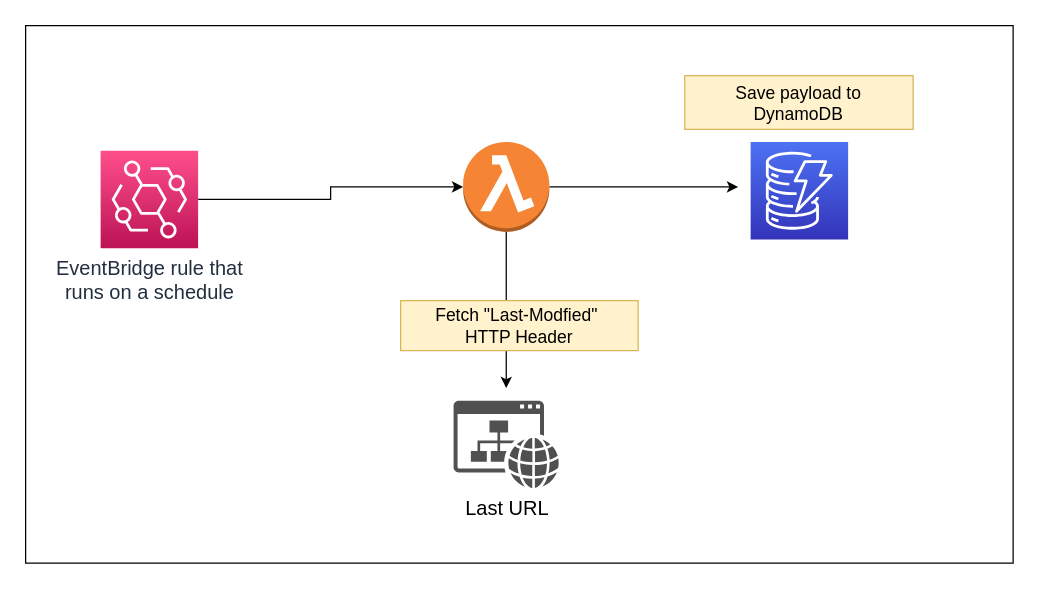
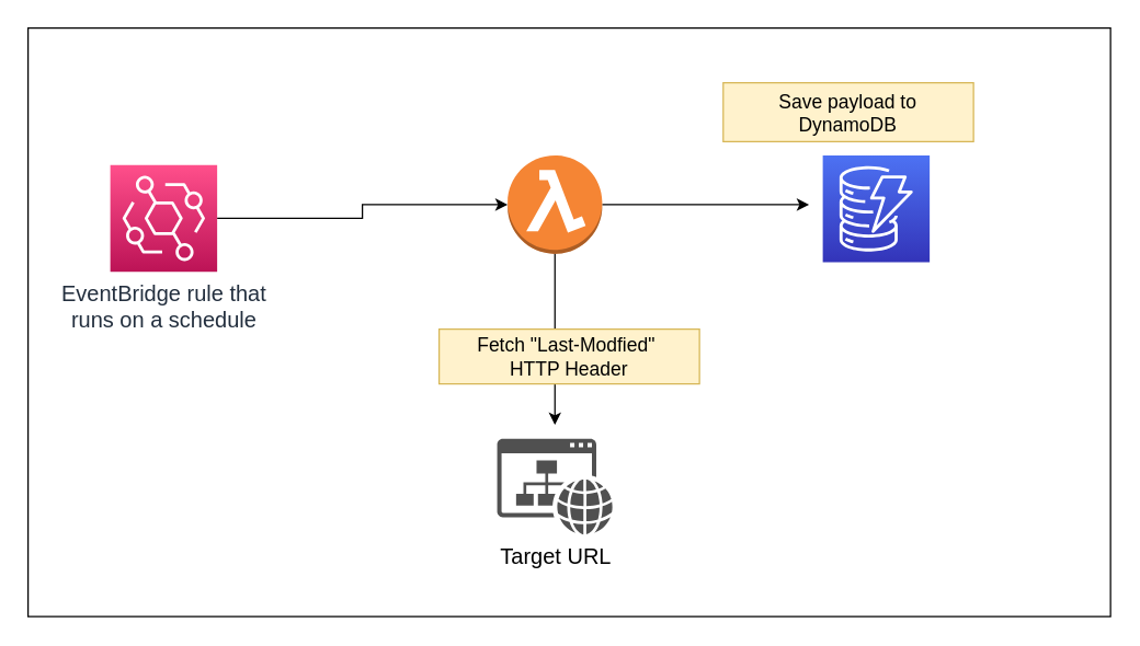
  <mxCell id="0" />
  <mxCell id="1" parent="0" />
  <mxCell id="2" value="" style="rounded=0;whiteSpace=wrap;html=1;fontSize=16;" vertex="1" parent="1"><mxGeometry x="20" y="20" width="790" height="430" as="geometry" /></mxCell>
  <mxCell id="3" style="edgeStyle=orthogonalEdgeStyle;rounded=0;orthogonalLoop=1;jettySize=auto;html=1;entryX=0;entryY=0.5;entryDx=0;entryDy=0;entryPerimeter=0;fontSize=21;" edge="1" parent="1" source="4" target="7"><mxGeometry relative="1" as="geometry" /></mxCell>
  <mxCell id="4" value="&lt;font style=&quot;font-size: 16px;&quot;&gt;EventBridge rule that&lt;br&gt;runs on a schedule&lt;/font&gt;" style="sketch=0;points=[[0,0,0],[0.25,0,0],[0.5,0,0],[0.75,0,0],[1,0,0],[0,1,0],[0.25,1,0],[0.5,1,0],[0.75,1,0],[1,1,0],[0,0.25,0],[0,0.5,0],[0,0.75,0],[1,0.25,0],[1,0.5,0],[1,0.75,0]];outlineConnect=0;fontColor=#232F3E;gradientColor=#FF4F8B;gradientDirection=north;fillColor=#BC1356;strokeColor=#ffffff;dashed=0;verticalLabelPosition=bottom;verticalAlign=top;align=center;html=1;fontSize=12;fontStyle=0;aspect=fixed;shape=mxgraph.aws4.resourceIcon;resIcon=mxgraph.aws4.eventbridge;" vertex="1" parent="1"><mxGeometry x="80" y="120" width="78" height="78" as="geometry" /></mxCell>
  <mxCell id="5" style="edgeStyle=orthogonalEdgeStyle;rounded=0;orthogonalLoop=1;jettySize=auto;html=1;fontSize=16;" edge="1" parent="1" source="7"><mxGeometry relative="1" as="geometry"><mxPoint x="404.5" y="310" as="targetPoint" /></mxGeometry></mxCell>
  <mxCell id="6" style="edgeStyle=orthogonalEdgeStyle;rounded=0;orthogonalLoop=1;jettySize=auto;html=1;fontSize=16;" edge="1" parent="1" source="7"><mxGeometry relative="1" as="geometry"><mxPoint x="590" y="149" as="targetPoint" /></mxGeometry></mxCell>
  <mxCell id="7" value="" style="outlineConnect=0;dashed=0;verticalLabelPosition=bottom;verticalAlign=top;align=center;html=1;shape=mxgraph.aws3.lambda_function;fillColor=#F58534;gradientColor=none;fontSize=21;" vertex="1" parent="1"><mxGeometry x="370" y="113" width="69" height="72" as="geometry" /></mxCell>
- <mxCell id="8" value="Last URL" style="sketch=0;pointerEvents=1;shadow=0;dashed=0;html=1;strokeColor=none;fillColor=#505050;labelPosition=center;verticalLabelPosition=bottom;verticalAlign=top;outlineConnect=0;align=center;shape=mxgraph.office.concepts.website;fontSize=16;" vertex="1" parent="1"><mxGeometry x="362.36" y="320" width="84.29" height="70" as="geometry" /></mxCell>
+ <mxCell id="8" value="Target URL" style="sketch=0;pointerEvents=1;shadow=0;dashed=0;html=1;strokeColor=none;fillColor=#505050;labelPosition=center;verticalLabelPosition=bottom;verticalAlign=top;outlineConnect=0;align=center;shape=mxgraph.office.concepts.website;fontSize=16;" vertex="1" parent="1"><mxGeometry x="362.36" y="320" width="84.29" height="70" as="geometry" /></mxCell>
  <mxCell id="9" value="Fetch &quot;Last-Modfied&quot;&amp;nbsp;&lt;br style=&quot;font-size: 14px;&quot;&gt;HTTP Header" style="rounded=0;whiteSpace=wrap;html=1;fontSize=14;fillColor=#fff2cc;strokeColor=#d6b656;" vertex="1" parent="1"><mxGeometry x="320" y="240" width="190" height="40" as="geometry" /></mxCell>
  <mxCell id="10" value="" style="sketch=0;points=[[0,0,0],[0.25,0,0],[0.5,0,0],[0.75,0,0],[1,0,0],[0,1,0],[0.25,1,0],[0.5,1,0],[0.75,1,0],[1,1,0],[0,0.25,0],[0,0.5,0],[0,0.75,0],[1,0.25,0],[1,0.5,0],[1,0.75,0]];outlineConnect=0;fontColor=#232F3E;gradientColor=#4D72F3;gradientDirection=north;fillColor=#3334B9;strokeColor=#ffffff;dashed=0;verticalLabelPosition=bottom;verticalAlign=top;align=center;html=1;fontSize=12;fontStyle=0;aspect=fixed;shape=mxgraph.aws4.resourceIcon;resIcon=mxgraph.aws4.dynamodb;" vertex="1" parent="1"><mxGeometry x="600" y="113" width="78" height="78" as="geometry" /></mxCell>
- <mxCell id="11" value="Save payload to&lt;br&gt;DynamoDB" style="rounded=0;whiteSpace=wrap;html=1;fontSize=14;fillColor=#fff2cc;strokeColor=#d6b656;" vertex="1" parent="1"><mxGeometry x="547.33" y="60" width="182.67" height="43" as="geometry" /></mxCell>
+ <mxCell id="11" value="Save payload to&lt;br&gt;DynamoDB" style="rounded=0;whiteSpace=wrap;html=1;fontSize=14;fillColor=#fff2cc;strokeColor=#d6b656;" vertex="1" parent="1"><mxGeometry x="527.33" y="60" width="182.67" height="43" as="geometry" /></mxCell>
